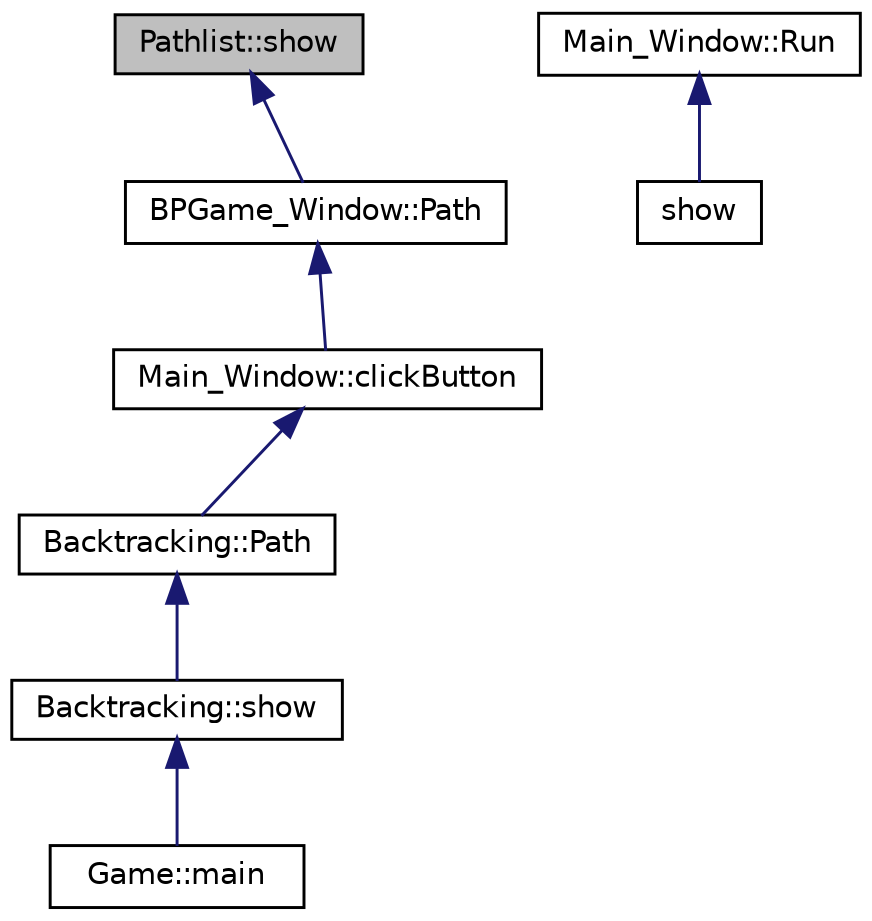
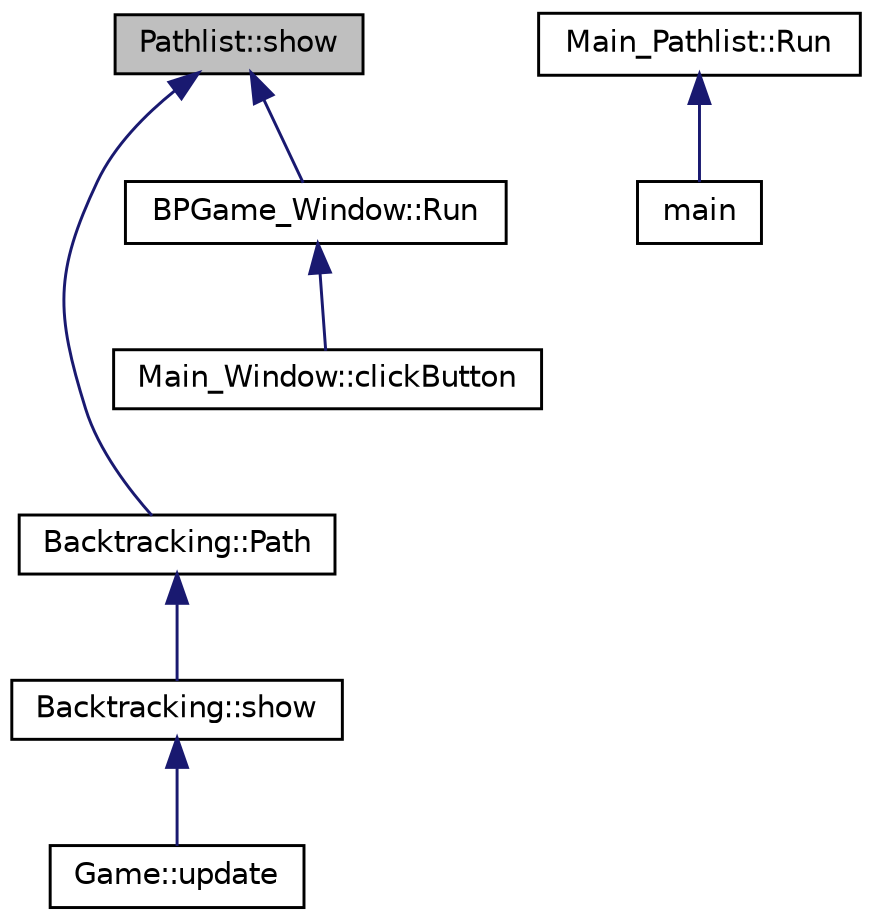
  digraph {
    rankdir=TB
    node [color=black fillcolor=white fontname=Helvetica fontsize=10 shape=record style=filled]
    edge [color=midnightblue dir=back fontname=Helvetica fontsize=10 labelfontname=Helvetica labelfontsize=10 style=solid]
    n1 [fillcolor=grey75 fontcolor=black height=0.2 label="Pathlist::show" width=0.4]
    n2 [height=0.2 label="Backtracking::Path" width=0.4]
-   n3 [height=0.2 label="BPGame_Window::Path" width=0.4]
+   n3 [height=0.2 label="BPGame_Window::Run" width=0.4]
    n4 [height=0.2 label="Backtracking::show" width=0.4]
-   n5 [height=0.2 label="Game::main" width=0.4]
+   n5 [height=0.2 label="Game::update" width=0.4]
    n6 [height=0.2 label="Main_Window::clickButton" width=0.4]
-   n7 [height=0.2 label="Main_Window::Run" width=0.4]
-   n8 [height=0.2 label=show width=0.4]
-   n6 -> n2
+   n7 [height=0.2 label="Main_Pathlist::Run" width=0.4]
+   n8 [height=0.2 label=main width=0.4]
+   n1 -> n2
    n1 -> n3
    n2 -> n4
    n3 -> n6
    n4 -> n5
    n7 -> n8
  }
